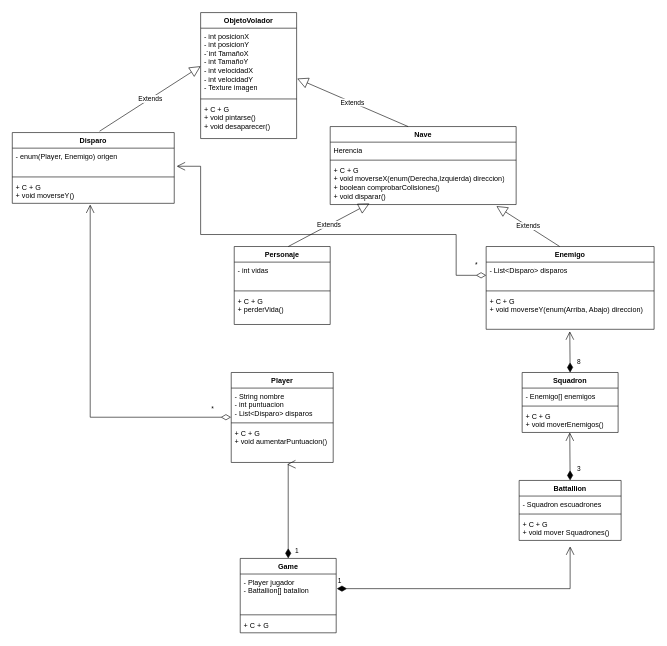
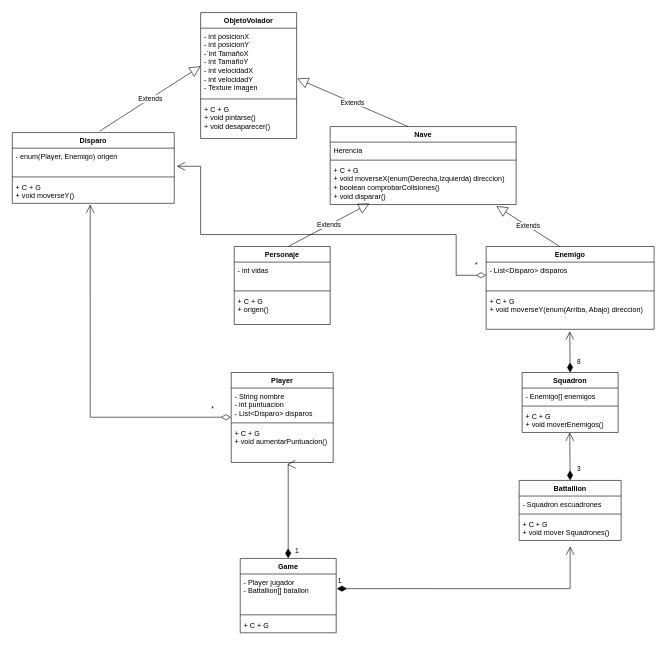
  <mxCell id="0" />
  <mxCell id="1" parent="0" />
  <mxCell id="2" value="ObjetoVolador" style="swimlane;fontStyle=1;align=center;verticalAlign=top;childLayout=stackLayout;horizontal=1;startSize=26;horizontalStack=0;resizeParent=1;resizeParentMax=0;resizeLast=0;collapsible=1;marginBottom=0;whiteSpace=wrap;html=1;" parent="1" vertex="1"><mxGeometry x="334" y="20" width="160" height="210" as="geometry" /></mxCell>
  <mxCell id="3" value="- int posicionX&lt;div&gt;- int posicionY&lt;/div&gt;&lt;div&gt;-´int TamañoX&lt;/div&gt;&lt;div&gt;- int TamañoY&lt;/div&gt;&lt;div&gt;- int velocidadX&lt;/div&gt;&lt;div&gt;- int velocidadY&lt;/div&gt;&lt;div&gt;- Texture imagen&lt;/div&gt;" style="text;strokeColor=none;fillColor=none;align=left;verticalAlign=top;spacingLeft=4;spacingRight=4;overflow=hidden;rotatable=0;points=[[0,0.5],[1,0.5]];portConstraint=eastwest;whiteSpace=wrap;html=1;" parent="2" vertex="1"><mxGeometry y="26" width="160" height="114" as="geometry" /></mxCell>
  <mxCell id="4" value="" style="line;strokeWidth=1;fillColor=none;align=left;verticalAlign=middle;spacingTop=-1;spacingLeft=3;spacingRight=3;rotatable=0;labelPosition=right;points=[];portConstraint=eastwest;strokeColor=inherit;" parent="2" vertex="1"><mxGeometry y="140" width="160" height="8" as="geometry" /></mxCell>
  <mxCell id="5" value="+ C + G&lt;div&gt;+ void pintarse()&lt;/div&gt;&lt;div&gt;+ void desaparecer()&lt;/div&gt;" style="text;strokeColor=none;fillColor=none;align=left;verticalAlign=top;spacingLeft=4;spacingRight=4;overflow=hidden;rotatable=0;points=[[0,0.5],[1,0.5]];portConstraint=eastwest;whiteSpace=wrap;html=1;" parent="2" vertex="1"><mxGeometry y="148" width="160" height="62" as="geometry" /></mxCell>
  <mxCell id="6" value="Disparo" style="swimlane;fontStyle=1;align=center;verticalAlign=top;childLayout=stackLayout;horizontal=1;startSize=26;horizontalStack=0;resizeParent=1;resizeParentMax=0;resizeLast=0;collapsible=1;marginBottom=0;whiteSpace=wrap;html=1;" parent="1" vertex="1"><mxGeometry x="20" y="220" width="270" height="118" as="geometry" /></mxCell>
  <mxCell id="7" value="&lt;div&gt;- enum(Player, Enemigo) origen&lt;/div&gt;" style="text;strokeColor=none;fillColor=none;align=left;verticalAlign=top;spacingLeft=4;spacingRight=4;overflow=hidden;rotatable=0;points=[[0,0.5],[1,0.5]];portConstraint=eastwest;whiteSpace=wrap;html=1;" parent="6" vertex="1"><mxGeometry y="26" width="270" height="44" as="geometry" /></mxCell>
  <mxCell id="8" value="" style="line;strokeWidth=1;fillColor=none;align=left;verticalAlign=middle;spacingTop=-1;spacingLeft=3;spacingRight=3;rotatable=0;labelPosition=right;points=[];portConstraint=eastwest;strokeColor=inherit;" parent="6" vertex="1"><mxGeometry y="70" width="270" height="8" as="geometry" /></mxCell>
  <mxCell id="9" value="+ C + G&lt;div&gt;+ void moverseY(&lt;span style=&quot;color: light-dark(rgb(0, 0, 0), rgb(255, 255, 255)); background-color: transparent;&quot;&gt;)&lt;/span&gt;&lt;/div&gt;" style="text;strokeColor=none;fillColor=none;align=left;verticalAlign=top;spacingLeft=4;spacingRight=4;overflow=hidden;rotatable=0;points=[[0,0.5],[1,0.5]];portConstraint=eastwest;whiteSpace=wrap;html=1;" parent="6" vertex="1"><mxGeometry y="78" width="270" height="40" as="geometry" /></mxCell>
  <mxCell id="10" value="Nave" style="swimlane;fontStyle=1;align=center;verticalAlign=top;childLayout=stackLayout;horizontal=1;startSize=26;horizontalStack=0;resizeParent=1;resizeParentMax=0;resizeLast=0;collapsible=1;marginBottom=0;whiteSpace=wrap;html=1;" parent="1" vertex="1"><mxGeometry x="550" y="210" width="310" height="130" as="geometry" /></mxCell>
  <mxCell id="11" value="Herencia" style="text;strokeColor=none;fillColor=none;align=left;verticalAlign=top;spacingLeft=4;spacingRight=4;overflow=hidden;rotatable=0;points=[[0,0.5],[1,0.5]];portConstraint=eastwest;whiteSpace=wrap;html=1;" parent="10" vertex="1"><mxGeometry y="26" width="310" height="26" as="geometry" /></mxCell>
  <mxCell id="12" value="" style="line;strokeWidth=1;fillColor=none;align=left;verticalAlign=middle;spacingTop=-1;spacingLeft=3;spacingRight=3;rotatable=0;labelPosition=right;points=[];portConstraint=eastwest;strokeColor=inherit;" parent="10" vertex="1"><mxGeometry y="52" width="310" height="8" as="geometry" /></mxCell>
  <mxCell id="13" value="+ C + G&lt;div&gt;+ void moverseX(enum(Derecha,Izquierda) direccion)&lt;/div&gt;&lt;div&gt;+ boolean comprobarColisiones()&lt;/div&gt;&lt;div&gt;+ void disparar()&lt;/div&gt;" style="text;strokeColor=none;fillColor=none;align=left;verticalAlign=top;spacingLeft=4;spacingRight=4;overflow=hidden;rotatable=0;points=[[0,0.5],[1,0.5]];portConstraint=eastwest;whiteSpace=wrap;html=1;" parent="10" vertex="1"><mxGeometry y="60" width="310" height="70" as="geometry" /></mxCell>
  <mxCell id="14" value="Personaje" style="swimlane;fontStyle=1;align=center;verticalAlign=top;childLayout=stackLayout;horizontal=1;startSize=26;horizontalStack=0;resizeParent=1;resizeParentMax=0;resizeLast=0;collapsible=1;marginBottom=0;whiteSpace=wrap;html=1;" parent="1" vertex="1"><mxGeometry x="390" y="410" width="160" height="130" as="geometry" /></mxCell>
  <mxCell id="15" value="&lt;div&gt;- int vidas&lt;/div&gt;" style="text;strokeColor=none;fillColor=none;align=left;verticalAlign=top;spacingLeft=4;spacingRight=4;overflow=hidden;rotatable=0;points=[[0,0.5],[1,0.5]];portConstraint=eastwest;whiteSpace=wrap;html=1;" parent="14" vertex="1"><mxGeometry y="26" width="160" height="44" as="geometry" /></mxCell>
  <mxCell id="16" value="" style="line;strokeWidth=1;fillColor=none;align=left;verticalAlign=middle;spacingTop=-1;spacingLeft=3;spacingRight=3;rotatable=0;labelPosition=right;points=[];portConstraint=eastwest;strokeColor=inherit;" parent="14" vertex="1"><mxGeometry y="70" width="160" height="8" as="geometry" /></mxCell>
- <mxCell id="17" value="+ C + G&lt;div&gt;+ perderVida()&lt;/div&gt;" style="text;strokeColor=none;fillColor=none;align=left;verticalAlign=top;spacingLeft=4;spacingRight=4;overflow=hidden;rotatable=0;points=[[0,0.5],[1,0.5]];portConstraint=eastwest;whiteSpace=wrap;html=1;" parent="14" vertex="1"><mxGeometry y="78" width="160" height="52" as="geometry" /></mxCell>
+ <mxCell id="17" value="+ C + G&lt;div&gt;+ origen()&lt;/div&gt;" style="text;strokeColor=none;fillColor=none;align=left;verticalAlign=top;spacingLeft=4;spacingRight=4;overflow=hidden;rotatable=0;points=[[0,0.5],[1,0.5]];portConstraint=eastwest;whiteSpace=wrap;html=1;" parent="14" vertex="1"><mxGeometry y="78" width="160" height="52" as="geometry" /></mxCell>
  <mxCell id="18" value="Player" style="swimlane;fontStyle=1;align=center;verticalAlign=top;childLayout=stackLayout;horizontal=1;startSize=26;horizontalStack=0;resizeParent=1;resizeParentMax=0;resizeLast=0;collapsible=1;marginBottom=0;whiteSpace=wrap;html=1;" parent="1" vertex="1"><mxGeometry x="385" y="620" width="170" height="150" as="geometry" /></mxCell>
  <mxCell id="19" value="&lt;div&gt;&lt;span style=&quot;background-color: transparent; color: light-dark(rgb(0, 0, 0), rgb(255, 255, 255));&quot;&gt;- String nombre&lt;/span&gt;&lt;/div&gt;&lt;div&gt;- int puntuacion&lt;/div&gt;&lt;div&gt;- List&amp;lt;Disparo&amp;gt; disparos&lt;/div&gt;" style="text;strokeColor=none;fillColor=none;align=left;verticalAlign=top;spacingLeft=4;spacingRight=4;overflow=hidden;rotatable=0;points=[[0,0.5],[1,0.5]];portConstraint=eastwest;whiteSpace=wrap;html=1;" parent="18" vertex="1"><mxGeometry y="26" width="170" height="54" as="geometry" /></mxCell>
  <mxCell id="20" value="" style="line;strokeWidth=1;fillColor=none;align=left;verticalAlign=middle;spacingTop=-1;spacingLeft=3;spacingRight=3;rotatable=0;labelPosition=right;points=[];portConstraint=eastwest;strokeColor=inherit;" parent="18" vertex="1"><mxGeometry y="80" width="170" height="8" as="geometry" /></mxCell>
  <mxCell id="21" value="+ C + G&lt;div&gt;+ void aumentarPuntuacion()&lt;/div&gt;" style="text;strokeColor=none;fillColor=none;align=left;verticalAlign=top;spacingLeft=4;spacingRight=4;overflow=hidden;rotatable=0;points=[[0,0.5],[1,0.5]];portConstraint=eastwest;whiteSpace=wrap;html=1;" parent="18" vertex="1"><mxGeometry y="88" width="170" height="62" as="geometry" /></mxCell>
  <mxCell id="22" value="Enemigo" style="swimlane;fontStyle=1;align=center;verticalAlign=top;childLayout=stackLayout;horizontal=1;startSize=26;horizontalStack=0;resizeParent=1;resizeParentMax=0;resizeLast=0;collapsible=1;marginBottom=0;whiteSpace=wrap;html=1;" parent="1" vertex="1"><mxGeometry x="810" y="410" width="280" height="138" as="geometry" /></mxCell>
  <mxCell id="23" value="- List&amp;lt;Disparo&amp;gt; disparos" style="text;strokeColor=none;fillColor=none;align=left;verticalAlign=top;spacingLeft=4;spacingRight=4;overflow=hidden;rotatable=0;points=[[0,0.5],[1,0.5]];portConstraint=eastwest;whiteSpace=wrap;html=1;" parent="22" vertex="1"><mxGeometry y="26" width="280" height="44" as="geometry" /></mxCell>
  <mxCell id="24" value="" style="line;strokeWidth=1;fillColor=none;align=left;verticalAlign=middle;spacingTop=-1;spacingLeft=3;spacingRight=3;rotatable=0;labelPosition=right;points=[];portConstraint=eastwest;strokeColor=inherit;" parent="22" vertex="1"><mxGeometry y="70" width="280" height="8" as="geometry" /></mxCell>
  <mxCell id="25" value="+ C + G&lt;div&gt;+ void moverseY(&lt;span style=&quot;color: light-dark(rgb(0, 0, 0), rgb(255, 255, 255)); background-color: transparent;&quot;&gt;enum(Arriba, Abajo) direccion)&lt;/span&gt;&lt;/div&gt;" style="text;strokeColor=none;fillColor=none;align=left;verticalAlign=top;spacingLeft=4;spacingRight=4;overflow=hidden;rotatable=0;points=[[0,0.5],[1,0.5]];portConstraint=eastwest;whiteSpace=wrap;html=1;" parent="22" vertex="1"><mxGeometry y="78" width="280" height="60" as="geometry" /></mxCell>
  <mxCell id="26" value="Extends" style="endArrow=block;endSize=16;endFill=0;html=1;rounded=0;exitX=0.539;exitY=-0.019;exitDx=0;exitDy=0;exitPerimeter=0;" parent="1" source="6" edge="1"><mxGeometry width="160" relative="1" as="geometry"><mxPoint x="174" y="109.41" as="sourcePoint" /><mxPoint x="334" y="109.41" as="targetPoint" /></mxGeometry></mxCell>
  <mxCell id="27" value="Extends" style="endArrow=block;endSize=16;endFill=0;html=1;rounded=0;entryX=1.006;entryY=0.737;entryDx=0;entryDy=0;entryPerimeter=0;exitX=0.419;exitY=0;exitDx=0;exitDy=0;exitPerimeter=0;" parent="1" source="10" target="3" edge="1"><mxGeometry width="160" relative="1" as="geometry"><mxPoint x="590" y="160" as="sourcePoint" /><mxPoint x="750" y="160" as="targetPoint" /></mxGeometry></mxCell>
  <mxCell id="28" value="Extends" style="endArrow=block;endSize=16;endFill=0;html=1;rounded=0;entryX=0.211;entryY=0.975;entryDx=0;entryDy=0;entryPerimeter=0;exitX=0.563;exitY=0;exitDx=0;exitDy=0;exitPerimeter=0;" parent="1" source="14" target="13" edge="1"><mxGeometry width="160" relative="1" as="geometry"><mxPoint x="400" y="370" as="sourcePoint" /><mxPoint x="560" y="370" as="targetPoint" /></mxGeometry></mxCell>
  <mxCell id="29" value="Extends" style="endArrow=block;endSize=16;endFill=0;html=1;rounded=0;entryX=0.894;entryY=1.038;entryDx=0;entryDy=0;entryPerimeter=0;exitX=0.438;exitY=0;exitDx=0;exitDy=0;exitPerimeter=0;" parent="1" source="22" target="13" edge="1"><mxGeometry width="160" relative="1" as="geometry"><mxPoint x="800" y="370" as="sourcePoint" /><mxPoint x="960" y="370" as="targetPoint" /></mxGeometry></mxCell>
  <mxCell id="30" value="Squadron" style="swimlane;fontStyle=1;align=center;verticalAlign=top;childLayout=stackLayout;horizontal=1;startSize=26;horizontalStack=0;resizeParent=1;resizeParentMax=0;resizeLast=0;collapsible=1;marginBottom=0;whiteSpace=wrap;html=1;" parent="1" vertex="1"><mxGeometry x="870" y="620" width="160" height="100" as="geometry" /></mxCell>
  <mxCell id="31" value="- Enemigo[] enemigos" style="text;strokeColor=none;fillColor=none;align=left;verticalAlign=top;spacingLeft=4;spacingRight=4;overflow=hidden;rotatable=0;points=[[0,0.5],[1,0.5]];portConstraint=eastwest;whiteSpace=wrap;html=1;" parent="30" vertex="1"><mxGeometry y="26" width="160" height="26" as="geometry" /></mxCell>
  <mxCell id="32" value="" style="line;strokeWidth=1;fillColor=none;align=left;verticalAlign=middle;spacingTop=-1;spacingLeft=3;spacingRight=3;rotatable=0;labelPosition=right;points=[];portConstraint=eastwest;strokeColor=inherit;" parent="30" vertex="1"><mxGeometry y="52" width="160" height="8" as="geometry" /></mxCell>
  <mxCell id="33" value="+ C + G&lt;div&gt;+ void moverEnemigos()&lt;/div&gt;" style="text;strokeColor=none;fillColor=none;align=left;verticalAlign=top;spacingLeft=4;spacingRight=4;overflow=hidden;rotatable=0;points=[[0,0.5],[1,0.5]];portConstraint=eastwest;whiteSpace=wrap;html=1;" parent="30" vertex="1"><mxGeometry y="60" width="160" height="40" as="geometry" /></mxCell>
  <mxCell id="34" value="8" style="endArrow=open;html=1;endSize=12;startArrow=diamondThin;startSize=14;startFill=1;align=left;verticalAlign=bottom;rounded=0;entryX=0.498;entryY=1.056;entryDx=0;entryDy=0;entryPerimeter=0;exitX=0.5;exitY=0;exitDx=0;exitDy=0;" parent="1" source="30" target="25" edge="1"><mxGeometry x="-0.771" y="-10" relative="1" as="geometry"><mxPoint x="600" y="580" as="sourcePoint" /><mxPoint x="760" y="580" as="targetPoint" /><mxPoint y="-1" as="offset" /></mxGeometry></mxCell>
  <mxCell id="35" value="Battallion" style="swimlane;fontStyle=1;align=center;verticalAlign=top;childLayout=stackLayout;horizontal=1;startSize=26;horizontalStack=0;resizeParent=1;resizeParentMax=0;resizeLast=0;collapsible=1;marginBottom=0;whiteSpace=wrap;html=1;" parent="1" vertex="1"><mxGeometry x="865" y="800" width="170" height="100" as="geometry" /></mxCell>
  <mxCell id="36" value="- Squadron escuadrones" style="text;strokeColor=none;fillColor=none;align=left;verticalAlign=top;spacingLeft=4;spacingRight=4;overflow=hidden;rotatable=0;points=[[0,0.5],[1,0.5]];portConstraint=eastwest;whiteSpace=wrap;html=1;" parent="35" vertex="1"><mxGeometry y="26" width="170" height="26" as="geometry" /></mxCell>
  <mxCell id="37" value="" style="line;strokeWidth=1;fillColor=none;align=left;verticalAlign=middle;spacingTop=-1;spacingLeft=3;spacingRight=3;rotatable=0;labelPosition=right;points=[];portConstraint=eastwest;strokeColor=inherit;" parent="35" vertex="1"><mxGeometry y="52" width="170" height="8" as="geometry" /></mxCell>
  <mxCell id="38" value="+ C + G&lt;div&gt;+ void mover Squadrones()&lt;/div&gt;" style="text;strokeColor=none;fillColor=none;align=left;verticalAlign=top;spacingLeft=4;spacingRight=4;overflow=hidden;rotatable=0;points=[[0,0.5],[1,0.5]];portConstraint=eastwest;whiteSpace=wrap;html=1;" parent="35" vertex="1"><mxGeometry y="60" width="170" height="40" as="geometry" /></mxCell>
  <mxCell id="39" value="3" style="endArrow=open;html=1;endSize=12;startArrow=diamondThin;startSize=14;startFill=1;align=left;verticalAlign=bottom;rounded=0;entryX=0.498;entryY=1.056;entryDx=0;entryDy=0;entryPerimeter=0;exitX=0.5;exitY=0;exitDx=0;exitDy=0;" parent="1" source="35" edge="1"><mxGeometry x="-0.771" y="-10" relative="1" as="geometry"><mxPoint x="949" y="790" as="sourcePoint" /><mxPoint x="949.41" y="720" as="targetPoint" /><mxPoint y="-1" as="offset" /></mxGeometry></mxCell>
  <mxCell id="40" value="1" style="endArrow=open;html=1;endSize=12;startArrow=diamondThin;startSize=14;startFill=1;edgeStyle=orthogonalEdgeStyle;align=left;verticalAlign=bottom;rounded=0;exitX=0.5;exitY=0;exitDx=0;exitDy=0;entryX=0.548;entryY=1.054;entryDx=0;entryDy=0;entryPerimeter=0;" parent="1" source="42" target="21" edge="1"><mxGeometry x="-0.941" y="-10" relative="1" as="geometry"><mxPoint x="480" y="930" as="sourcePoint" /><mxPoint x="480" y="780" as="targetPoint" /><Array as="points"><mxPoint x="480" y="773" /></Array><mxPoint y="1" as="offset" /></mxGeometry></mxCell>
  <mxCell id="41" value="1" style="endArrow=open;html=1;endSize=12;startArrow=diamondThin;startSize=14;startFill=1;edgeStyle=orthogonalEdgeStyle;align=left;verticalAlign=bottom;rounded=0;entryX=0.5;entryY=1.25;entryDx=0;entryDy=0;entryPerimeter=0;exitX=1.007;exitY=0.381;exitDx=0;exitDy=0;exitPerimeter=0;" parent="1" source="43" target="38" edge="1"><mxGeometry x="-1" y="3" relative="1" as="geometry"><mxPoint x="550" y="980" as="sourcePoint" /><mxPoint x="720" y="980" as="targetPoint" /><Array as="points"><mxPoint x="950" y="980" /></Array></mxGeometry></mxCell>
  <mxCell id="42" value="Game" style="swimlane;fontStyle=1;align=center;verticalAlign=top;childLayout=stackLayout;horizontal=1;startSize=26;horizontalStack=0;resizeParent=1;resizeParentMax=0;resizeLast=0;collapsible=1;marginBottom=0;whiteSpace=wrap;html=1;" parent="1" vertex="1"><mxGeometry x="400" y="930" width="160" height="124" as="geometry" /></mxCell>
  <mxCell id="43" value="- Player jugador&lt;div&gt;- Battallion[] batallon&lt;/div&gt;" style="text;strokeColor=none;fillColor=none;align=left;verticalAlign=top;spacingLeft=4;spacingRight=4;overflow=hidden;rotatable=0;points=[[0,0.5],[1,0.5]];portConstraint=eastwest;whiteSpace=wrap;html=1;" parent="42" vertex="1"><mxGeometry y="26" width="160" height="64" as="geometry" /></mxCell>
  <mxCell id="44" value="" style="line;strokeWidth=1;fillColor=none;align=left;verticalAlign=middle;spacingTop=-1;spacingLeft=3;spacingRight=3;rotatable=0;labelPosition=right;points=[];portConstraint=eastwest;strokeColor=inherit;" parent="42" vertex="1"><mxGeometry y="90" width="160" height="8" as="geometry" /></mxCell>
  <mxCell id="45" value="+ C + G" style="text;strokeColor=none;fillColor=none;align=left;verticalAlign=top;spacingLeft=4;spacingRight=4;overflow=hidden;rotatable=0;points=[[0,0.5],[1,0.5]];portConstraint=eastwest;whiteSpace=wrap;html=1;" parent="42" vertex="1"><mxGeometry y="98" width="160" height="26" as="geometry" /></mxCell>
  <mxCell id="46" value="*" style="endArrow=open;html=1;endSize=12;startArrow=diamondThin;startSize=14;startFill=0;edgeStyle=orthogonalEdgeStyle;align=left;verticalAlign=bottom;rounded=0;entryX=0.481;entryY=1.05;entryDx=0;entryDy=0;entryPerimeter=0;exitX=-0.002;exitY=0.9;exitDx=0;exitDy=0;exitPerimeter=0;" edge="1" parent="1" source="19" target="9"><mxGeometry x="-0.882" y="-5" relative="1" as="geometry"><mxPoint x="110" y="450" as="sourcePoint" /><mxPoint x="270" y="450" as="targetPoint" /><Array as="points"><mxPoint x="150" y="695" /></Array><mxPoint as="offset" /></mxGeometry></mxCell>
  <mxCell id="47" value="*" style="endArrow=open;html=1;endSize=12;startArrow=diamondThin;startSize=14;startFill=0;edgeStyle=orthogonalEdgeStyle;align=left;verticalAlign=bottom;rounded=0;entryX=1.015;entryY=0.686;entryDx=0;entryDy=0;entryPerimeter=0;exitX=0;exitY=0.5;exitDx=0;exitDy=0;" edge="1" parent="1" source="23" target="7"><mxGeometry x="-0.943" y="-8" relative="1" as="geometry"><mxPoint x="569" y="605" as="sourcePoint" /><mxPoint x="334" y="250" as="targetPoint" /><Array as="points"><mxPoint x="760" y="458" /><mxPoint x="760" y="390" /><mxPoint x="334" y="390" /><mxPoint x="334" y="276" /></Array><mxPoint as="offset" /></mxGeometry></mxCell>
